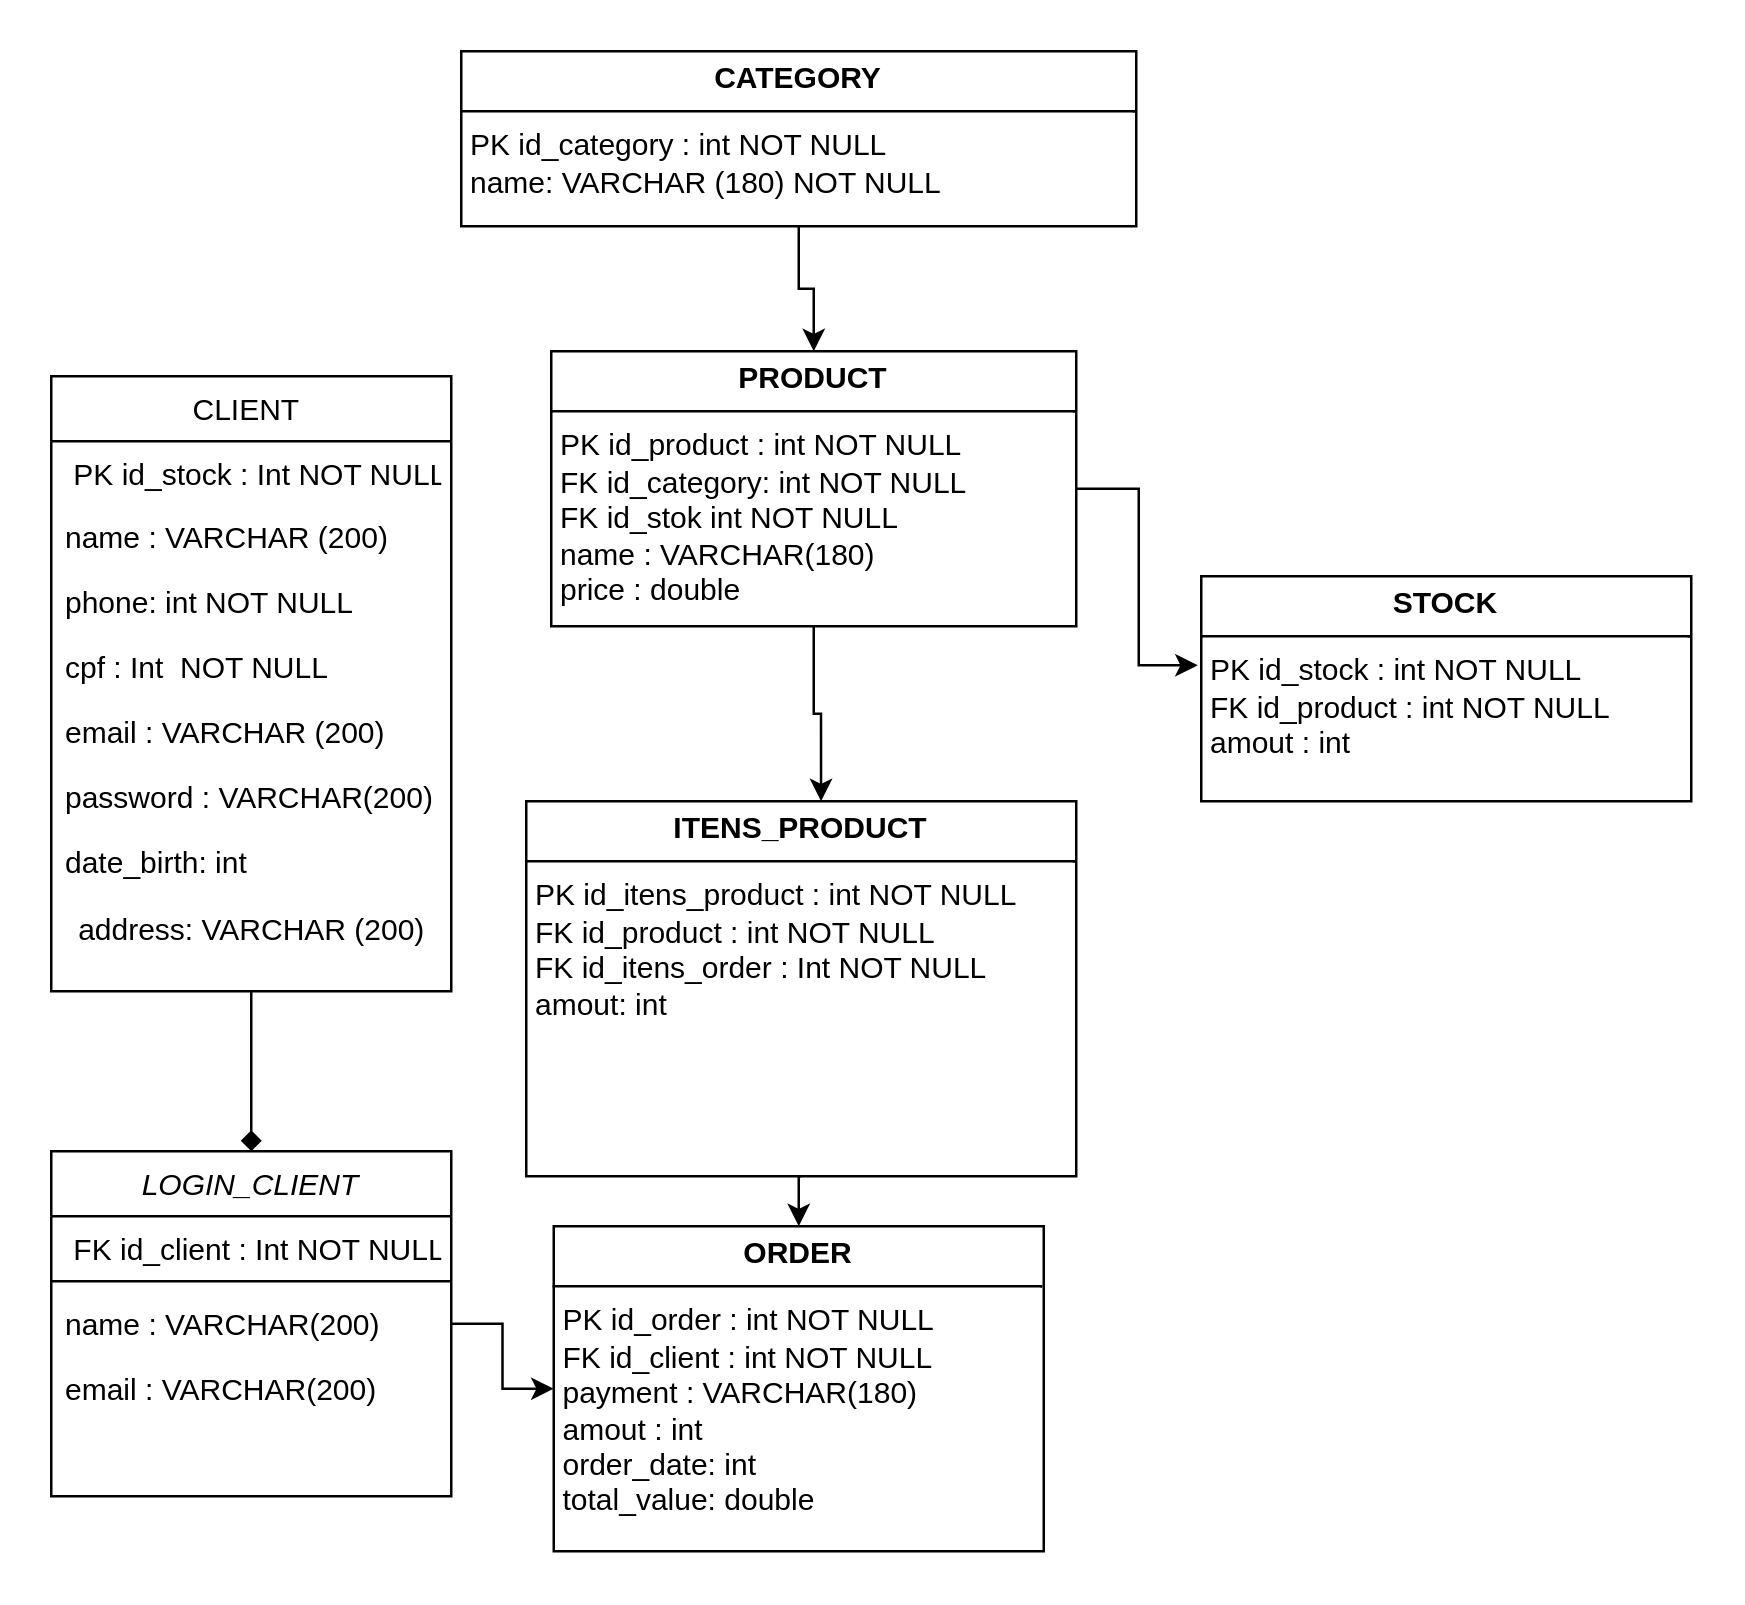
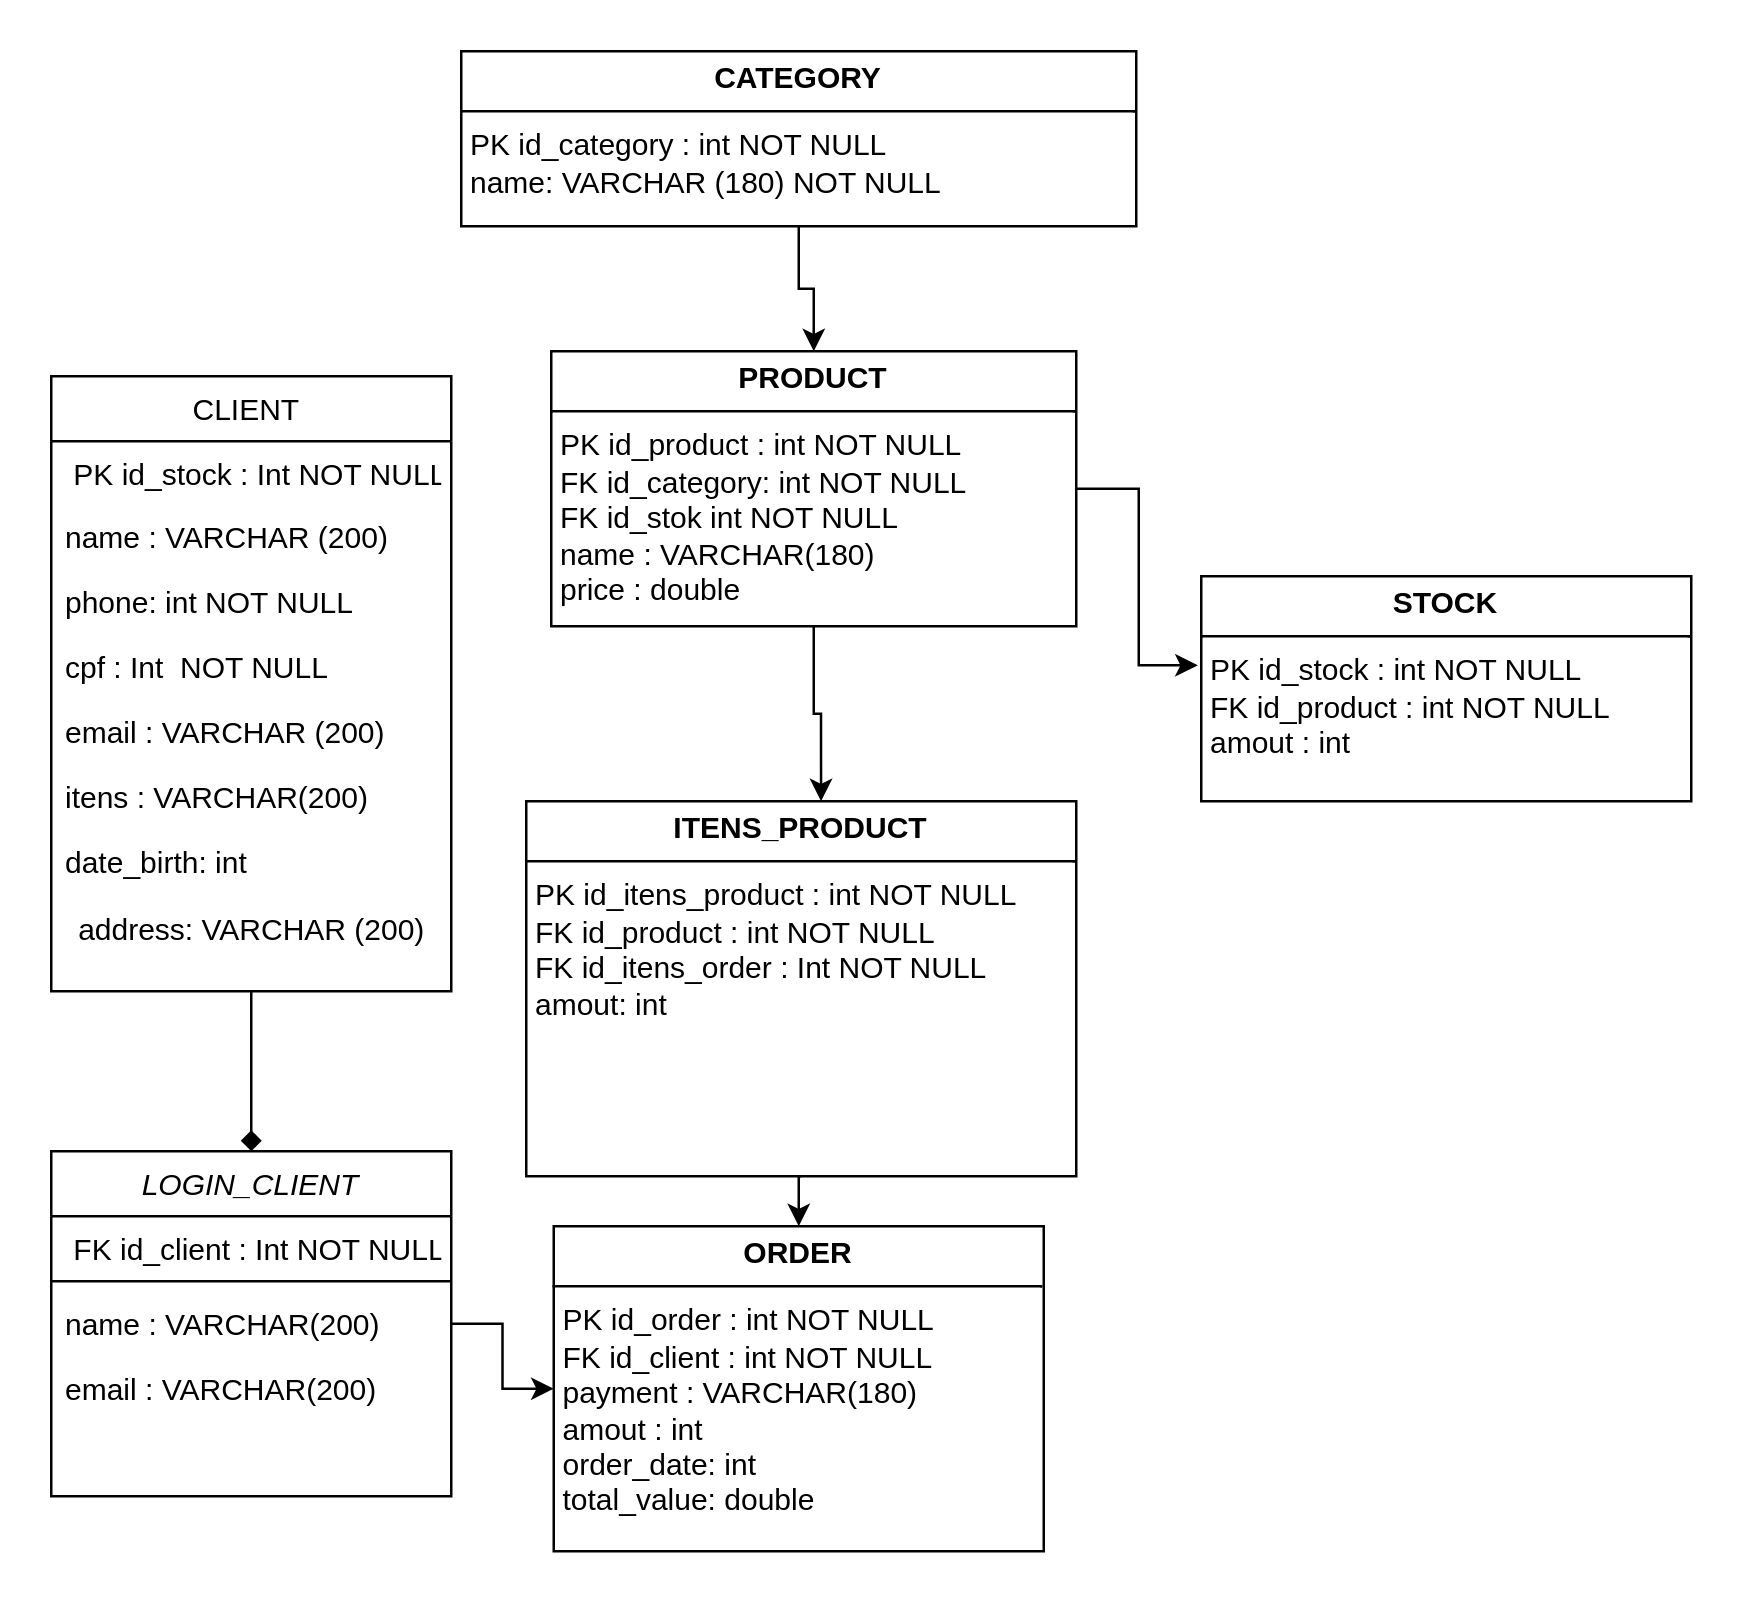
  <mxCell id="0" />
  <mxCell id="1" parent="0" />
  <mxCell id="2" value="LOGIN_CLIENT" style="swimlane;fontStyle=2;align=center;verticalAlign=top;childLayout=stackLayout;horizontal=1;startSize=26;horizontalStack=0;resizeParent=1;resizeLast=0;collapsible=1;marginBottom=0;rounded=0;shadow=0;strokeWidth=1;" vertex="1" parent="1"><mxGeometry x="20" y="460" width="160" height="138" as="geometry"><mxRectangle x="230" y="140" width="160" height="26" as="alternateBounds" /></mxGeometry></mxCell>
  <mxCell id="3" value=" FK id_client : Int NOT NULL" style="text;align=left;verticalAlign=top;spacingLeft=4;spacingRight=4;overflow=hidden;rotatable=0;points=[[0,0.5],[1,0.5]];portConstraint=eastwest;" vertex="1" parent="2"><mxGeometry y="26" width="160" height="22" as="geometry" /></mxCell>
  <mxCell id="4" value="" style="line;html=1;strokeWidth=1;align=left;verticalAlign=middle;spacingTop=-1;spacingLeft=3;spacingRight=3;rotatable=0;labelPosition=right;points=[];portConstraint=eastwest;" vertex="1" parent="2"><mxGeometry y="48" width="160" height="8" as="geometry" /></mxCell>
  <mxCell id="5" value="name : VARCHAR(200)" style="text;align=left;verticalAlign=top;spacingLeft=4;spacingRight=4;overflow=hidden;rotatable=0;points=[[0,0.5],[1,0.5]];portConstraint=eastwest;rounded=0;shadow=0;html=0;" vertex="1" parent="2"><mxGeometry y="56" width="160" height="26" as="geometry" /></mxCell>
  <mxCell id="6" value="email : VARCHAR(200)" style="text;align=left;verticalAlign=top;spacingLeft=4;spacingRight=4;overflow=hidden;rotatable=0;points=[[0,0.5],[1,0.5]];portConstraint=eastwest;rounded=0;shadow=0;html=0;" vertex="1" parent="2"><mxGeometry y="82" width="160" height="26" as="geometry" /></mxCell>
  <mxCell id="7" style="edgeStyle=orthogonalEdgeStyle;rounded=0;orthogonalLoop=1;jettySize=auto;html=1;entryX=0.5;entryY=0;entryDx=0;entryDy=0;endArrow=diamond;" edge="1" parent="1" source="8" target="2"><mxGeometry relative="1" as="geometry" /></mxCell>
  <mxCell id="8" value="CLIENT " style="swimlane;fontStyle=0;align=center;verticalAlign=top;childLayout=stackLayout;horizontal=1;startSize=26;horizontalStack=0;resizeParent=1;resizeLast=0;collapsible=1;marginBottom=0;rounded=0;shadow=0;strokeWidth=1;" vertex="1" parent="1"><mxGeometry x="20" y="150" width="160" height="246" as="geometry"><mxRectangle x="550" y="140" width="160" height="26" as="alternateBounds" /></mxGeometry></mxCell>
  <mxCell id="9" value=" PK id_stock : Int NOT NULL" style="text;align=left;verticalAlign=top;spacingLeft=4;spacingRight=4;overflow=hidden;rotatable=0;points=[[0,0.5],[1,0.5]];portConstraint=eastwest;rounded=0;shadow=0;html=0;" vertex="1" parent="8"><mxGeometry y="26" width="160" height="25" as="geometry" /></mxCell>
  <mxCell id="10" value="name : VARCHAR (200)" style="text;align=left;verticalAlign=top;spacingLeft=4;spacingRight=4;overflow=hidden;rotatable=0;points=[[0,0.5],[1,0.5]];portConstraint=eastwest;" vertex="1" parent="8"><mxGeometry y="51" width="160" height="26" as="geometry" /></mxCell>
  <mxCell id="11" value="phone: int NOT NULL " style="text;align=left;verticalAlign=top;spacingLeft=4;spacingRight=4;overflow=hidden;rotatable=0;points=[[0,0.5],[1,0.5]];portConstraint=eastwest;rounded=0;shadow=0;html=0;" vertex="1" parent="8"><mxGeometry y="77" width="160" height="26" as="geometry" /></mxCell>
  <mxCell id="12" value="cpf : Int  NOT NULL" style="text;align=left;verticalAlign=top;spacingLeft=4;spacingRight=4;overflow=hidden;rotatable=0;points=[[0,0.5],[1,0.5]];portConstraint=eastwest;rounded=0;shadow=0;html=0;" vertex="1" parent="8"><mxGeometry y="103" width="160" height="26" as="geometry" /></mxCell>
  <mxCell id="13" value="email : VARCHAR (200)" style="text;align=left;verticalAlign=top;spacingLeft=4;spacingRight=4;overflow=hidden;rotatable=0;points=[[0,0.5],[1,0.5]];portConstraint=eastwest;rounded=0;shadow=0;html=0;" vertex="1" parent="8"><mxGeometry y="129" width="160" height="26" as="geometry" /></mxCell>
- <mxCell id="14" value="password : VARCHAR(200)" style="text;align=left;verticalAlign=top;spacingLeft=4;spacingRight=4;overflow=hidden;rotatable=0;points=[[0,0.5],[1,0.5]];portConstraint=eastwest;" vertex="1" parent="8"><mxGeometry y="155" width="160" height="26" as="geometry" /></mxCell>
+ <mxCell id="14" value="itens : VARCHAR(200)" style="text;align=left;verticalAlign=top;spacingLeft=4;spacingRight=4;overflow=hidden;rotatable=0;points=[[0,0.5],[1,0.5]];portConstraint=eastwest;" vertex="1" parent="8"><mxGeometry y="155" width="160" height="26" as="geometry" /></mxCell>
  <mxCell id="15" value="date_birth: int " style="text;align=left;verticalAlign=top;spacingLeft=4;spacingRight=4;overflow=hidden;rotatable=0;points=[[0,0.5],[1,0.5]];portConstraint=eastwest;" vertex="1" parent="8"><mxGeometry y="181" width="160" height="26" as="geometry" /></mxCell>
  <mxCell id="16" value="address: VARCHAR (200)" style="text;html=1;align=center;verticalAlign=middle;resizable=0;points=[];autosize=1;strokeColor=none;fillColor=none;" vertex="1" parent="8"><mxGeometry y="207" width="160" height="30" as="geometry" /></mxCell>
  <mxCell id="17" style="edgeStyle=orthogonalEdgeStyle;rounded=0;orthogonalLoop=1;jettySize=auto;html=1;entryX=0.5;entryY=0;entryDx=0;entryDy=0;" edge="1" parent="1" source="18" target="21"><mxGeometry relative="1" as="geometry" /></mxCell>
  <mxCell id="18" value="&lt;p style=&quot;margin:0px;margin-top:4px;text-align:center;&quot;&gt;&lt;b&gt;CATEGORY&lt;/b&gt;&lt;/p&gt;&lt;hr size=&quot;1&quot; style=&quot;border-style:solid;&quot;&gt;&lt;p style=&quot;margin:0px;margin-left:4px;&quot;&gt;PK id_category : int NOT NULL&amp;nbsp;&lt;/p&gt;&lt;p style=&quot;margin:0px;margin-left:4px;&quot;&gt;name: VARCHAR (180) NOT NULL&lt;br&gt;&lt;br&gt;&lt;/p&gt;" style="verticalAlign=top;align=left;overflow=fill;html=1;whiteSpace=wrap;" vertex="1" parent="1"><mxGeometry x="184" y="20" width="270" height="70" as="geometry" /></mxCell>
  <mxCell id="19" style="edgeStyle=orthogonalEdgeStyle;rounded=0;orthogonalLoop=1;jettySize=auto;html=1;exitX=0.5;exitY=1;exitDx=0;exitDy=0;entryX=0.5;entryY=0;entryDx=0;entryDy=0;" edge="1" parent="1" source="20" target="26"><mxGeometry relative="1" as="geometry" /></mxCell>
  <mxCell id="20" value="&lt;p style=&quot;margin:0px;margin-top:4px;text-align:center;&quot;&gt;&lt;b&gt;ITENS_PRODUCT&lt;/b&gt;&lt;/p&gt;&lt;hr size=&quot;1&quot; style=&quot;border-style:solid;&quot;&gt;&lt;p style=&quot;margin: 0px 0px 0px 4px;&quot;&gt;PK id_itens_product : int NOT NULL&lt;/p&gt;&lt;p style=&quot;margin: 0px 0px 0px 4px;&quot;&gt;FK id_product : int NOT NULL&lt;/p&gt;&lt;p style=&quot;margin: 0px 0px 0px 4px;&quot;&gt;&lt;span style=&quot;text-wrap: nowrap;&quot;&gt;FK id_itens_order : Int NOT NULL&lt;/span&gt;&lt;br&gt;&lt;/p&gt;&lt;p style=&quot;margin:0px;margin-left:4px;&quot;&gt;&lt;span style=&quot;background-color: initial;&quot;&gt;amout: int&lt;/span&gt;&lt;/p&gt;&lt;p style=&quot;margin:0px;margin-left:4px;&quot;&gt;&lt;span style=&quot;background-color: initial;&quot;&gt;&lt;br&gt;&lt;/span&gt;&lt;/p&gt;&lt;p style=&quot;margin:0px;margin-left:4px;&quot;&gt;&lt;span style=&quot;background-color: initial;&quot;&gt;&lt;br&gt;&lt;/span&gt;&lt;/p&gt;" style="verticalAlign=top;align=left;overflow=fill;html=1;whiteSpace=wrap;" vertex="1" parent="1"><mxGeometry x="210" y="320" width="220" height="150" as="geometry" /></mxCell>
  <mxCell id="21" value="&lt;p style=&quot;margin:0px;margin-top:4px;text-align:center;&quot;&gt;&lt;b&gt;PRODUCT&lt;/b&gt;&lt;/p&gt;&lt;hr size=&quot;1&quot; style=&quot;border-style:solid;&quot;&gt;&lt;p style=&quot;margin:0px;margin-left:4px;&quot;&gt;PK id_product : int NOT NULL&lt;/p&gt;&lt;p style=&quot;margin:0px;margin-left:4px;&quot;&gt;FK id_category: int NOT NULL&lt;/p&gt;&lt;p style=&quot;margin:0px;margin-left:4px;&quot;&gt;FK id_stok int NOT NULL&lt;/p&gt;&lt;p style=&quot;margin:0px;margin-left:4px;&quot;&gt;name : VARCHAR(180)&lt;/p&gt;&lt;p style=&quot;margin:0px;margin-left:4px;&quot;&gt;price : double&amp;nbsp;&lt;/p&gt;&lt;p style=&quot;margin:0px;margin-left:4px;&quot;&gt;&lt;br&gt;&lt;/p&gt;" style="verticalAlign=top;align=left;overflow=fill;html=1;whiteSpace=wrap;" vertex="1" parent="1"><mxGeometry x="220" y="140" width="210" height="110" as="geometry" /></mxCell>
  <mxCell id="22" style="edgeStyle=orthogonalEdgeStyle;rounded=0;orthogonalLoop=1;jettySize=auto;html=1;exitX=0.5;exitY=1;exitDx=0;exitDy=0;" edge="1" parent="1" source="21" target="21"><mxGeometry relative="1" as="geometry" /></mxCell>
  <mxCell id="23" value="&lt;p style=&quot;margin:0px;margin-top:4px;text-align:center;&quot;&gt;&lt;b&gt;STOCK&lt;/b&gt;&lt;/p&gt;&lt;hr size=&quot;1&quot; style=&quot;border-style:solid;&quot;&gt;&lt;p style=&quot;margin: 0px 0px 0px 4px;&quot;&gt;PK id_stock : int NOT NULL&lt;/p&gt;&lt;p style=&quot;margin:0px;margin-left:4px;&quot;&gt;FK id_product : int NOT NULL&lt;/p&gt;&lt;p style=&quot;margin:0px;margin-left:4px;&quot;&gt;amout : int&amp;nbsp;&lt;/p&gt;&lt;p style=&quot;margin:0px;margin-left:4px;&quot;&gt;&lt;br&gt;&lt;/p&gt;" style="verticalAlign=top;align=left;overflow=fill;html=1;whiteSpace=wrap;" vertex="1" parent="1"><mxGeometry x="480" y="230" width="196" height="90" as="geometry" /></mxCell>
  <mxCell id="24" style="edgeStyle=orthogonalEdgeStyle;rounded=0;orthogonalLoop=1;jettySize=auto;html=1;entryX=-0.007;entryY=0.396;entryDx=0;entryDy=0;entryPerimeter=0;" edge="1" parent="1" source="21" target="23"><mxGeometry relative="1" as="geometry" /></mxCell>
  <mxCell id="25" style="edgeStyle=orthogonalEdgeStyle;rounded=0;orthogonalLoop=1;jettySize=auto;html=1;entryX=0.536;entryY=0;entryDx=0;entryDy=0;entryPerimeter=0;" edge="1" parent="1" source="21" target="20"><mxGeometry relative="1" as="geometry" /></mxCell>
  <mxCell id="26" value="&lt;p style=&quot;margin:0px;margin-top:4px;text-align:center;&quot;&gt;&lt;b&gt;ORDER&lt;/b&gt;&lt;/p&gt;&lt;hr size=&quot;1&quot; style=&quot;border-style:solid;&quot;&gt;&lt;p style=&quot;margin: 0px 0px 0px 4px;&quot;&gt;PK id_order : int NOT NULL&lt;/p&gt;&lt;p style=&quot;margin: 0px 0px 0px 4px;&quot;&gt;&lt;span style=&quot;background-color: initial;&quot;&gt;FK id_client : int NOT NULL&lt;/span&gt;&lt;br&gt;&lt;/p&gt;&lt;p style=&quot;margin: 0px 0px 0px 4px;&quot;&gt;&lt;span style=&quot;background-color: initial;&quot;&gt;payment : VARCHAR(180)&lt;/span&gt;&lt;br&gt;&lt;/p&gt;&lt;p style=&quot;margin:0px;margin-left:4px;&quot;&gt;&lt;span style=&quot;background-color: initial;&quot;&gt;amout : int&amp;nbsp;&lt;/span&gt;&lt;/p&gt;&lt;p style=&quot;margin:0px;margin-left:4px;&quot;&gt;order_date: int&amp;nbsp;&lt;/p&gt;&lt;p style=&quot;margin:0px;margin-left:4px;&quot;&gt;total_value: double&amp;nbsp;&lt;/p&gt;&lt;p style=&quot;margin:0px;margin-left:4px;&quot;&gt;&lt;span style=&quot;background-color: initial;&quot;&gt;&lt;br&gt;&lt;/span&gt;&lt;/p&gt;" style="verticalAlign=top;align=left;overflow=fill;html=1;whiteSpace=wrap;" vertex="1" parent="1"><mxGeometry x="221" y="490" width="196" height="130" as="geometry" /></mxCell>
  <mxCell id="27" style="edgeStyle=orthogonalEdgeStyle;rounded=0;orthogonalLoop=1;jettySize=auto;html=1;" edge="1" parent="1" source="5" target="26"><mxGeometry relative="1" as="geometry" /></mxCell>
